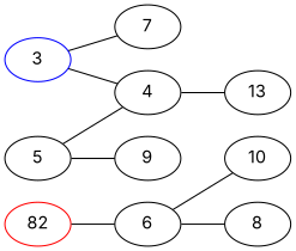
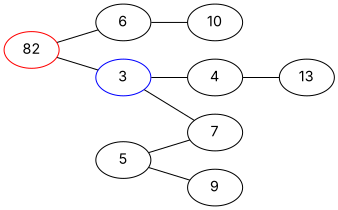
  graph {
    fontname=Inter
    rankdir=LR
    node [fontname=Inter]
    edge [fontname=Inter]
    n1 [color=red label=82]
    3 [color=blue]
    6
    4
    7
    n6 [label=10]
-   8
    5
    9
    n10 [label=13]
+   n1 -- 3
    n1 -- 6
    3 -- 4
    3 -- 7
    6 -- n6
-   6 -- 8
    4 -- n10
-   5 -- 4
+   5 -- 7
    5 -- 9
  }
